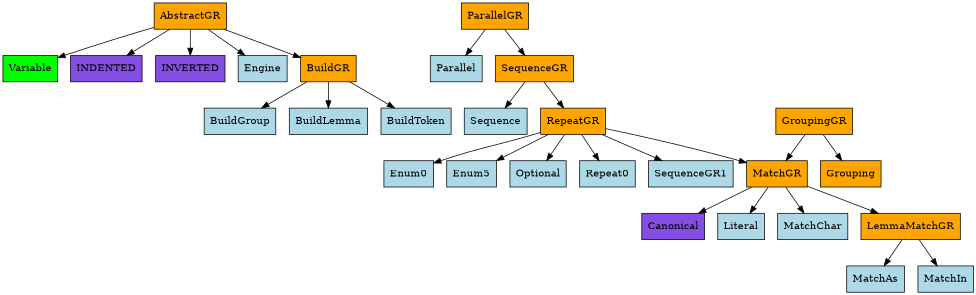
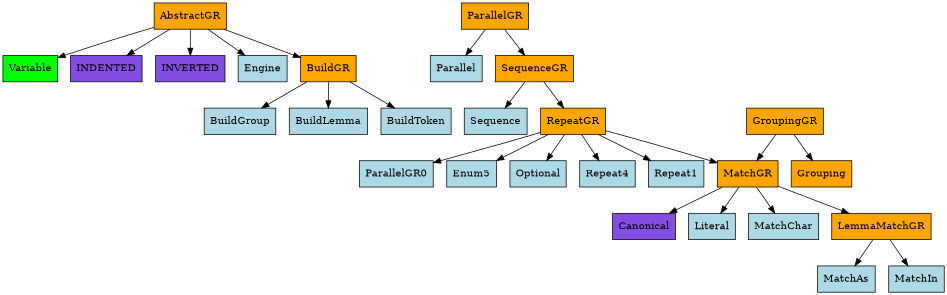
  digraph {
    node [fillcolor=lightblue shape=rect style=filled]
    n1 [fillcolor=orange label=AbstractGR]
    n2 [fillcolor=lime label=Variable]
    n3 [fillcolor="#844de3" label=INDENTED]
    n4 [fillcolor="#844de3" label=INVERTED]
    n5 [label=Engine]
    n6 [fillcolor=orange label=BuildGR]
    n7 [label=BuildGroup]
    n8 [label=BuildLemma]
    n9 [label=BuildToken]
    n10 [fillcolor=orange label=ParallelGR]
    n11 [label=Parallel]
    n12 [fillcolor=orange label=SequenceGR]
    n13 [label=Sequence]
    n14 [fillcolor=orange label=RepeatGR]
-   n15 [label=Enum0]
+   n15 [label=ParallelGR0]
    n16 [label=Enum5]
    n17 [label=Optional]
-   n18 [label=Repeat0]
-   n19 [label=SequenceGR1]
+   n18 [label=Repeat4]
+   n19 [label=Repeat1]
    n20 [fillcolor=orange label=MatchGR]
    n21 [fillcolor=orange label=GroupingGR]
    n22 [fillcolor=orange label=Grouping]
    n23 [fillcolor="#844de3" label=Canonical]
    n24 [label=Literal]
    n25 [label=MatchChar]
    n26 [fillcolor=orange label=LemmaMatchGR]
    n27 [label=MatchAs]
    n28 [label=MatchIn]
    n1 -> n2
    n1 -> n3
    n1 -> n4
    n1 -> n5
    n1 -> n6
    n6 -> n7
    n6 -> n8
    n6 -> n9
    n10 -> n11
    n10 -> n12
    n12 -> n13
    n12 -> n14
    n14 -> n15
    n14 -> n16
    n14 -> n17
    n14 -> n18
    n14 -> n19
    n14 -> n20
    n20 -> n23
    n20 -> n24
    n20 -> n25
    n20 -> n26
    n21 -> n20
    n21 -> n22
    n26 -> n27
    n26 -> n28
  }
